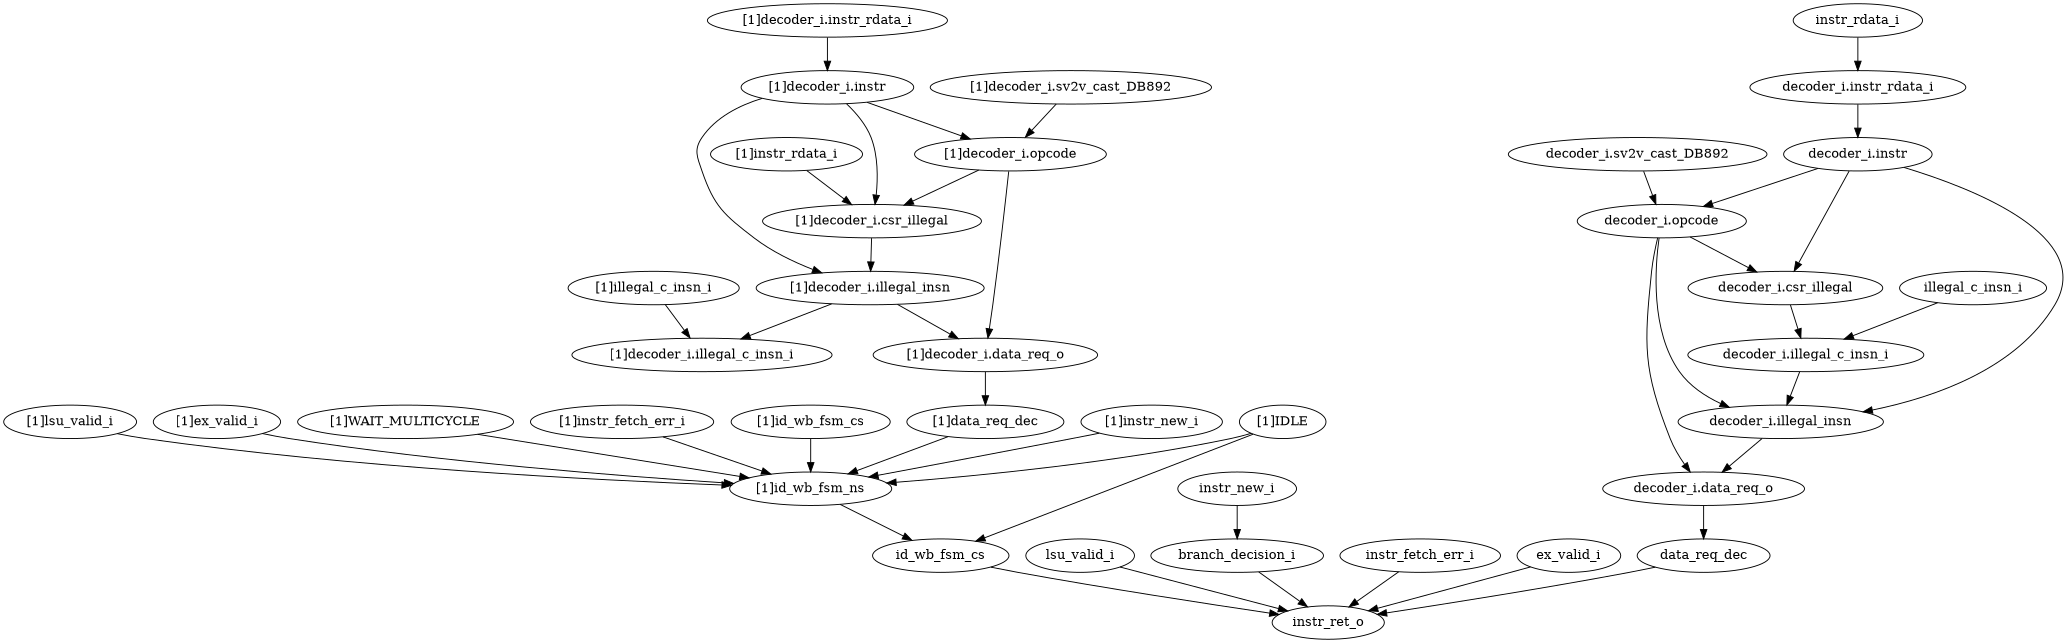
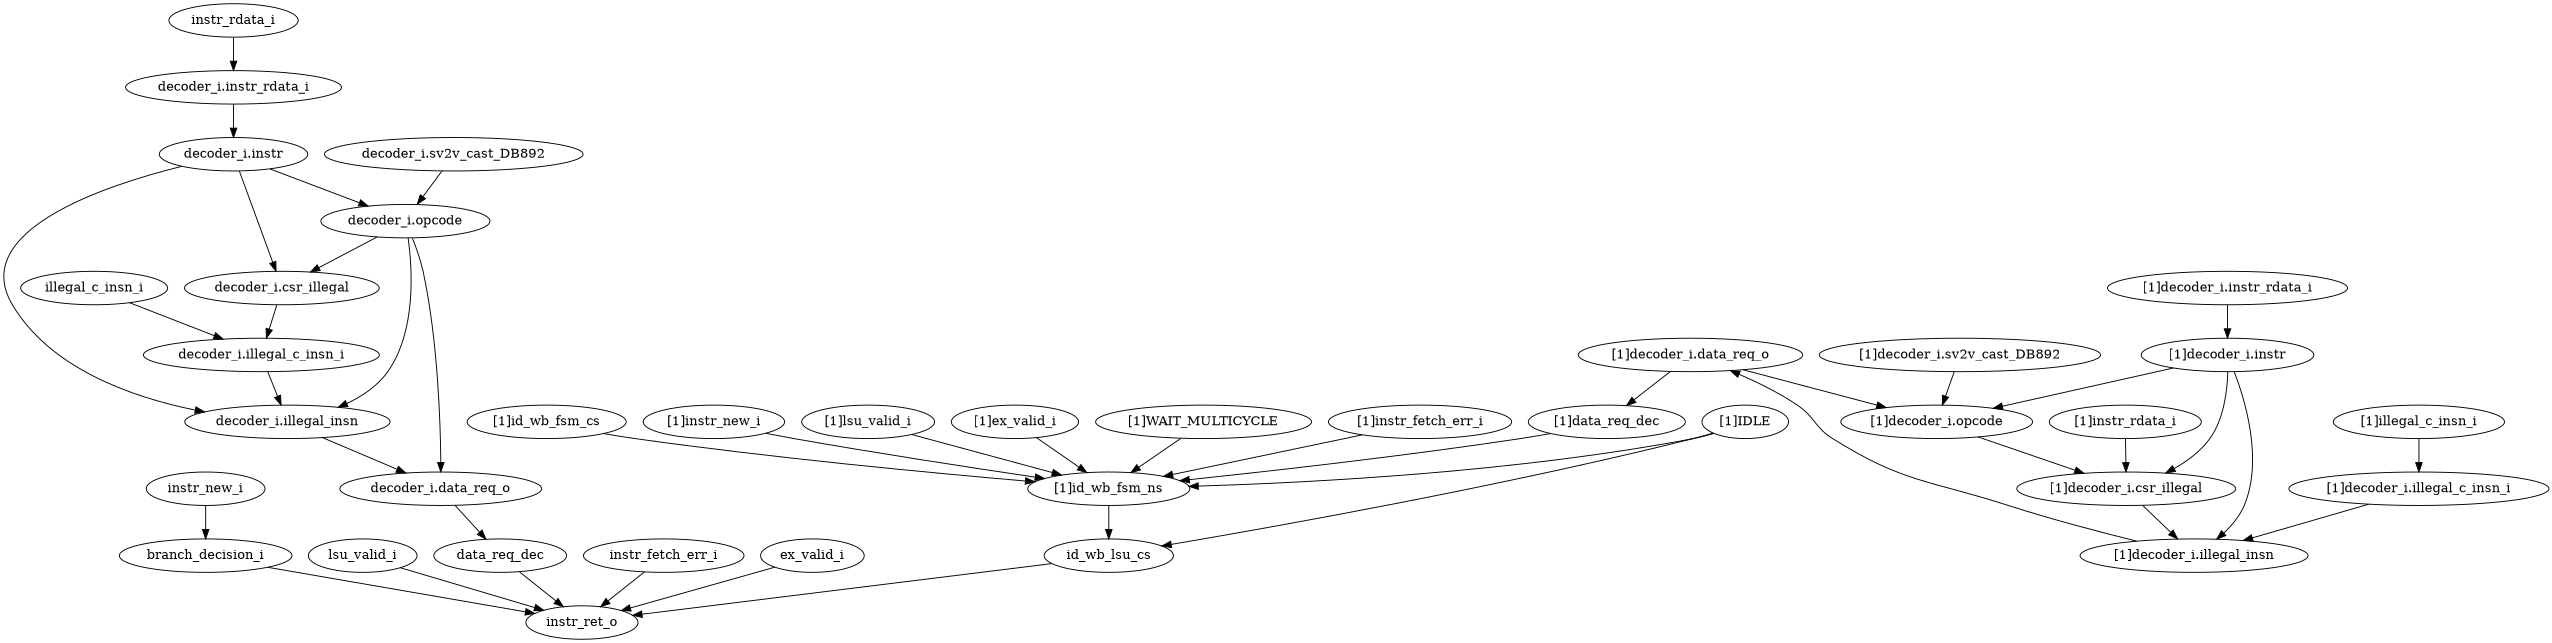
  strict digraph {
    node [complexity=7 importance=0.00382256924949 rank=0.000955642312373]
    data_req_dec [complexity=4 importance=0.00700306699423 rank=0.00175076674856]
    instr_ret_o [complexity=0 importance=0.00232660655906 rank=0.0]
    "decoder_i.illegal_c_insn_i" [complexity=6 importance=0.0146132830669 rank=0.00243554717782]
    "decoder_i.illegal_insn" [complexity=5 importance=0.0123693221945 rank=0.00247386443889]
    "decoder_i.data_req_o" [complexity=4 importance=0.00871077173212 rank=0.00217769293303]
    "[1]decoder_i.instr_rdata_i" [complexity=16 importance=0.0456645716038 rank=0.00285403572524]
    "[1]decoder_i.instr" [complexity=14 importance=0.0437946098223 rank=0.00312818641588]
    "[1]decoder_i.opcode" [complexity=11 importance=0.0413636792522 rank=0.00376033447747]
    "[1]decoder_i.illegal_insn" [complexity=8 importance=0.0376089576797 rank=0.00470111970996]
    "[1]decoder_i.csr_illegal" [complexity=10 importance=0.0391157463285 rank=0.00391157463285]
    "[1]decoder_i.data_req_o" [importance=0.0339504072173 rank=0.0048500581739]
    "[1]id_wb_fsm_ns" [complexity=3 importance=0.0149464243017 rank=0.00498214143389]
-   id_wb_fsm_cs [complexity=1 importance=0.0109235725528 rank=0.0109235725528]
+   id_wb_fsm_cs [complexity=1 importance=0.0109235725528 rank=0.0109235725528 label=id_wb_lsu_cs]
    lsu_valid_i [complexity=4]
    "decoder_i.instr" [complexity=11 importance=0.0185549743371 rank=0.00168681584883]
    "decoder_i.opcode" [complexity=8 importance=0.016124043767 rank=0.00201550547088]
    "decoder_i.csr_illegal" [importance=0.0138761108433 rank=0.00198230154904]
    branch_decision_i [complexity=2 rank=0.00191128462475]
    "decoder_i.instr_rdata_i" [complexity=13 importance=0.0204249361186 rank=0.0015711489322]
    "[1]IDLE" [complexity=9 importance=0.0313888112938 rank=0.00348764569931]
    "[1]id_wb_fsm_cs" [complexity=6 importance=0.108568722987 rank=0.0180947871645]
    instr_fetch_err_i [complexity=2 importance=0.00614917580855 rank=0.00307458790428]
    "[1]data_req_dec" [importance=0.0322427024794 rank=0.00460610035421]
    "[1]instr_rdata_i" [complexity=16 importance=0.0471605342942 rank=0.00294753339339]
    "[1]instr_new_i" [complexity=5 importance=0.0612816598971 rank=0.0122563319794]
    "[1]illegal_c_insn_i" [complexity=9 importance=0.0413488812426 rank=0.00459432013806]
    "[1]decoder_i.illegal_c_insn_i" [complexity=9 importance=0.0398529185521 rank=0.00442810206135]
    "decoder_i.sv2v_cast_DB892" [complexity=11 importance=0.0176200064574 rank=0.00160181876886]
    "[1]decoder_i.sv2v_cast_DB892" [complexity=14 importance=0.0428596419426 rank=0.0030614029959]
    "[1]lsu_valid_i" [importance=0.0164423869921 rank=0.00234891242744]
    instr_new_i [complexity=2 importance=0.00614917580855 rank=0.00307458790428]
    instr_rdata_i [complexity=13 importance=0.021920898809 rank=0.00168622298531]
    illegal_c_insn_i [complexity=6 importance=0.0161092457574 rank=0.00268487429289]
    "[1]ex_valid_i" [importance=0.0164423869921 rank=0.00234891242744]
    "[1]WAIT_MULTICYCLE" [complexity=13 importance=0.0612816598971 rank=0.00471397383824]
    "[1]instr_fetch_err_i" [complexity=5 importance=0.0612816598971 rank=0.0122563319794]
    ex_valid_i [complexity=4]
    data_req_dec -> instr_ret_o
    "decoder_i.illegal_c_insn_i" -> "decoder_i.illegal_insn"
    "decoder_i.illegal_insn" -> "decoder_i.data_req_o"
    "decoder_i.data_req_o" -> data_req_dec
    "[1]decoder_i.instr_rdata_i" -> "[1]decoder_i.instr"
    "[1]decoder_i.instr" -> "[1]decoder_i.opcode"
    "[1]decoder_i.instr" -> "[1]decoder_i.illegal_insn"
    "[1]decoder_i.instr" -> "[1]decoder_i.csr_illegal"
    "[1]decoder_i.opcode" -> "[1]decoder_i.csr_illegal"
-   "[1]decoder_i.opcode" -> "[1]decoder_i.data_req_o"
+   "[1]decoder_i.data_req_o" -> "[1]decoder_i.opcode"
    "[1]decoder_i.illegal_insn" -> "[1]decoder_i.data_req_o"
    "[1]decoder_i.csr_illegal" -> "[1]decoder_i.illegal_insn"
    "[1]decoder_i.data_req_o" -> "[1]data_req_dec"
    "[1]id_wb_fsm_ns" -> id_wb_fsm_cs
    id_wb_fsm_cs -> instr_ret_o
    lsu_valid_i -> instr_ret_o
    "decoder_i.instr" -> "decoder_i.illegal_insn"
    "decoder_i.instr" -> "decoder_i.opcode"
    "decoder_i.instr" -> "decoder_i.csr_illegal"
    "decoder_i.opcode" -> "decoder_i.illegal_insn"
    "decoder_i.opcode" -> "decoder_i.data_req_o"
    "decoder_i.opcode" -> "decoder_i.csr_illegal"
    "decoder_i.csr_illegal" -> "decoder_i.illegal_c_insn_i"
    branch_decision_i -> instr_ret_o
    "decoder_i.instr_rdata_i" -> "decoder_i.instr"
    "[1]IDLE" -> "[1]id_wb_fsm_ns"
    "[1]IDLE" -> id_wb_fsm_cs
    "[1]id_wb_fsm_cs" -> "[1]id_wb_fsm_ns"
    instr_fetch_err_i -> instr_ret_o
    "[1]data_req_dec" -> "[1]id_wb_fsm_ns"
    "[1]instr_rdata_i" -> "[1]decoder_i.csr_illegal"
    "[1]instr_new_i" -> "[1]id_wb_fsm_ns"
    "[1]illegal_c_insn_i" -> "[1]decoder_i.illegal_c_insn_i"
-   "[1]decoder_i.illegal_insn" -> "[1]decoder_i.illegal_c_insn_i"
+   "[1]decoder_i.illegal_c_insn_i" -> "[1]decoder_i.illegal_insn"
    "decoder_i.sv2v_cast_DB892" -> "decoder_i.opcode"
    "[1]decoder_i.sv2v_cast_DB892" -> "[1]decoder_i.opcode"
    "[1]lsu_valid_i" -> "[1]id_wb_fsm_ns"
    instr_new_i -> branch_decision_i
    instr_rdata_i -> "decoder_i.instr_rdata_i"
    illegal_c_insn_i -> "decoder_i.illegal_c_insn_i"
    "[1]ex_valid_i" -> "[1]id_wb_fsm_ns"
    "[1]WAIT_MULTICYCLE" -> "[1]id_wb_fsm_ns"
    "[1]instr_fetch_err_i" -> "[1]id_wb_fsm_ns"
    ex_valid_i -> instr_ret_o
  }
